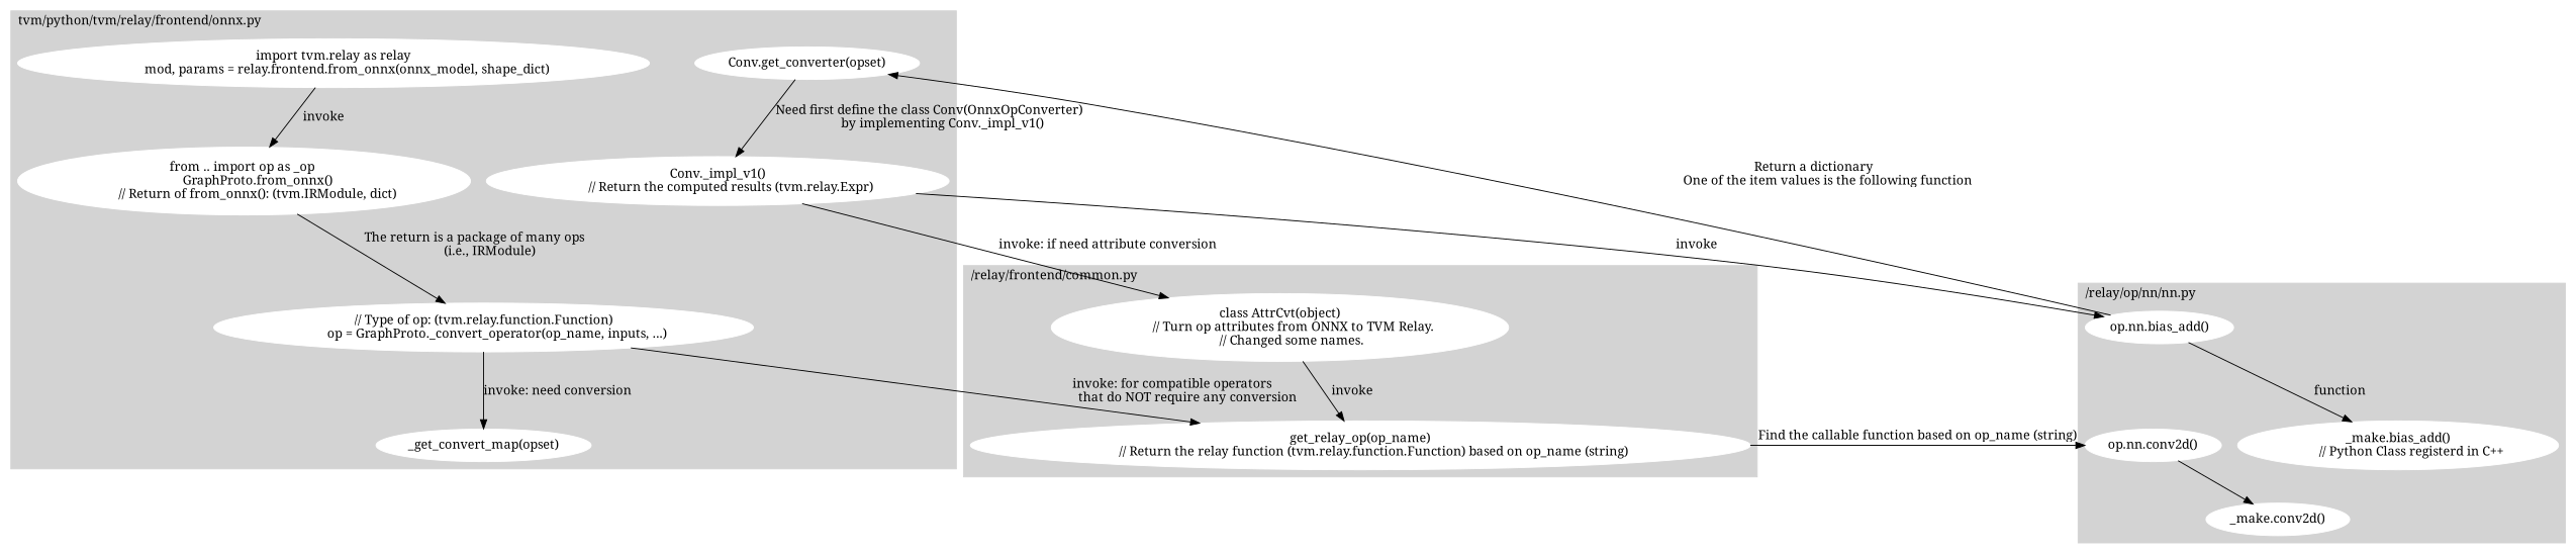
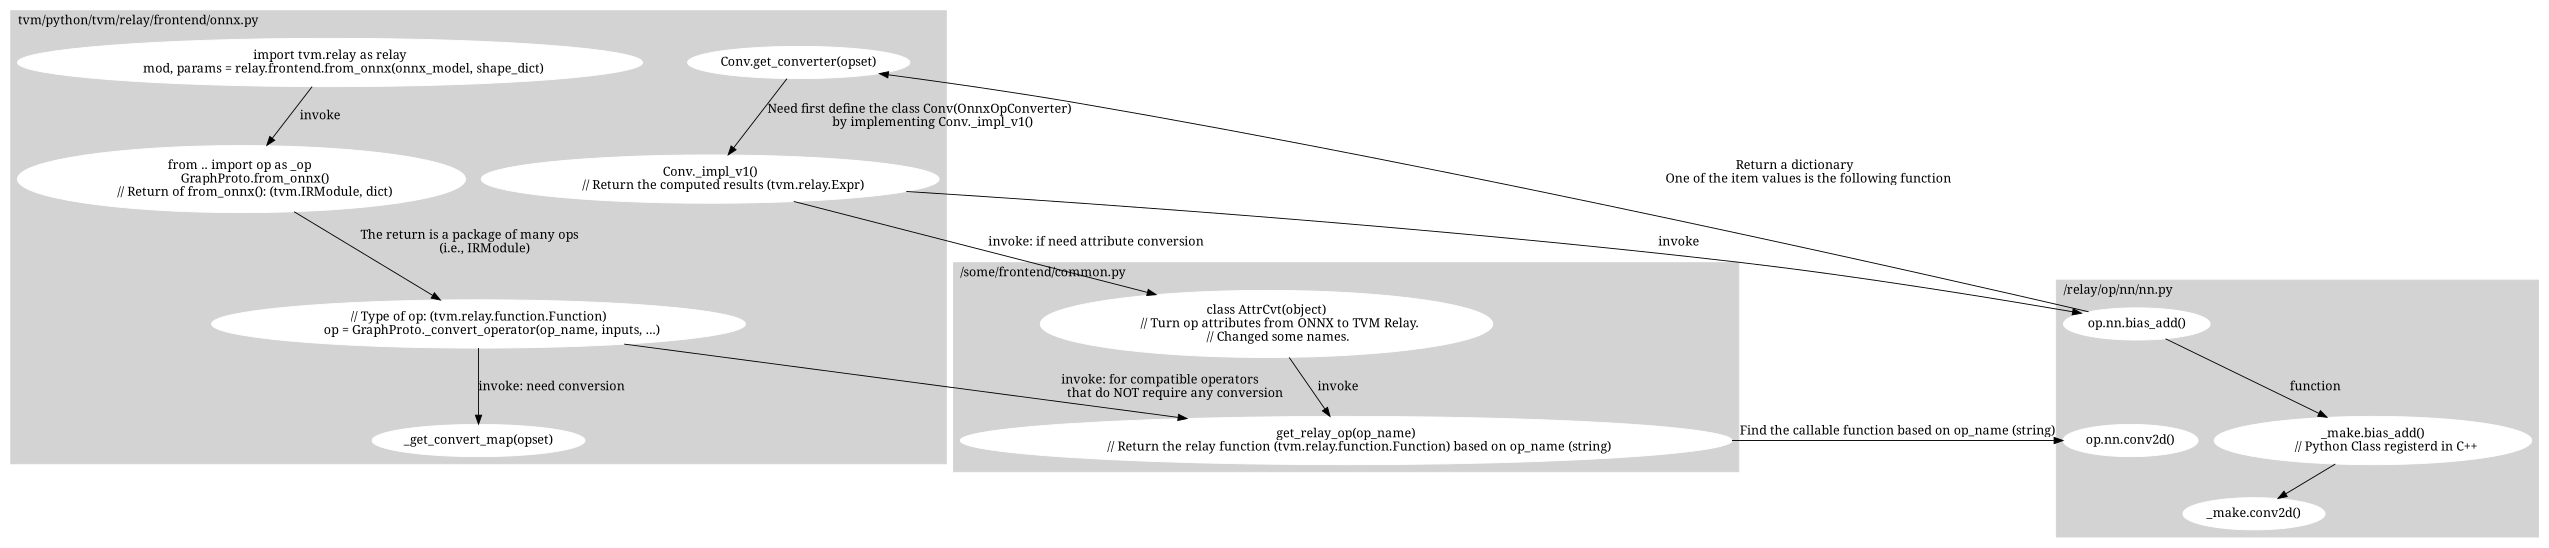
  digraph {
    fontname="Noto Serif"
    node [color=white fontname="Noto Serif" style=filled]
    edge [fontname="Noto Serif"]
    n1 [label="import tvm.relay as relay\n        mod, params = relay.frontend.from_onnx(onnx_model, shape_dict)"]
    n2 [label="from .. import op as _op \n        GraphProto.from_onnx()\n        // Return of from_onnx(): (tvm.IRModule, dict)"]
    n3 [label="// Type of op: (tvm.relay.function.Function)\n        op = GraphProto._convert_operator(op_name, inputs, ...)"]
    n4 [label="_get_convert_map(opset)"]
    n5 [label="Conv.get_converter(opset)"]
    n6 [label="Conv._impl_v1()\n        // Return the computed results (tvm.relay.Expr)"]
    n7 [label="get_relay_op(op_name)\n        // Return the relay function (tvm.relay.function.Function) based on op_name (string)"]
    n8 [label="class AttrCvt(object)\n        // Turn op attributes from ONNX to TVM Relay.\n        // Changed some names. "]
    n9 [label="op.nn.bias_add()"]
    n10 [label="op.nn.conv2d()"]
    n11 [label="_make.bias_add()\n        // Python Class registerd in C++"]
    n12 [label="_make.conv2d()"]
    subgraph cluster_1 {
      color=lightgrey
      label="tvm/python/tvm/relay/frontend/onnx.py"
      labeljust=l
      style=filled
      n1
      n2
      n3
      n4
      n5
      n6
    }
    subgraph cluster_2 {
      color=lightgrey
      label="main.py"
      labeljust=l
      style=filled
    }
    subgraph cluster_3 {
      color=lightgrey
-     label="/relay/frontend/common.py"
+     label="/some/frontend/common.py"
      labeljust=l
      style=filled
      n7
      n8
    }
    subgraph cluster_4 {
      color=lightgrey
      label="/relay/op/nn/nn.py"
      labeljust=l
      style=filled
      n9
      n10
      n11
      n12
    }
    n1 -> n2 [label=invoke]
    n2 -> n3 [label="The return is a package of many ops \n        (i.e., IRModule)"]
    n3 -> n4 [label="invoke: need conversion"]
    n3 -> n7 [label="invoke: for compatible operators \n        that do NOT require any conversion"]
    n5 -> n6 [label="Need first define the class Conv(OnnxOpConverter)\n        by implementing Conv._impl_v1()"]
    n6 -> n8 [label="invoke: if need attribute conversion"]
    n6 -> n9 [label=invoke]
    n7 -> n10 [label="Find the callable function based on op_name (string)"]
    n8 -> n7 [label=invoke]
    n9 -> n5 [label="Return a dictionary\n        One of the item values is the following function\n        "]
    n9 -> n11 [label=function]
-   n10 -> n12
+   n11 -> n12
  }
